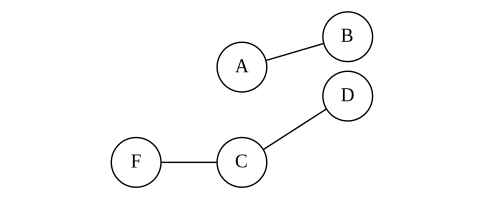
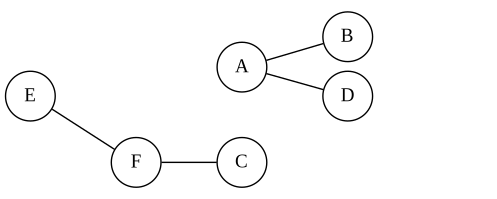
  digraph {
    fontname="Liberation Serif"
    nodesep=0.1
    rankdir=LR
    node [fontname="Liberation Serif" shape=circle]
    edge [arrowhead=none fontname="Liberation Serif"]
    B [group=B]
    _B [group=B style=invis width=0]
    A
+   E [group=E]
    _E [group=E style=invis width=0]
    F
    C [group=C]
    D
    _C [group=C style=invis width=0]
    B -> _B [style=invis]
    A -> B
+   E -> _E [style=invis]
+   E -> F
    F -> C
-   C -> D
+   A -> D
    C -> _C [style=invis]
  }
